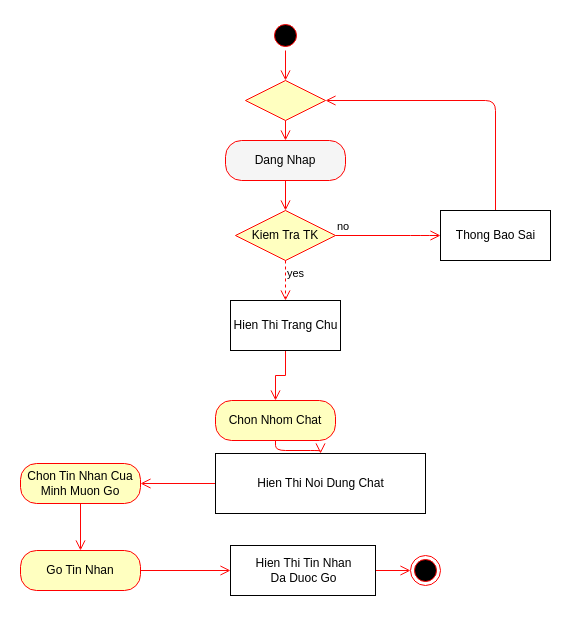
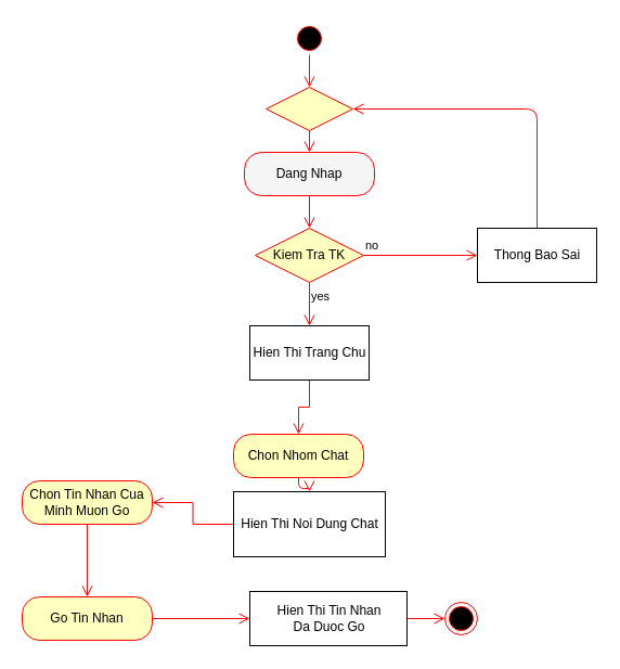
  <mxCell id="0" />
  <mxCell id="1" parent="0" />
  <mxCell id="2" style="edgeStyle=orthogonalEdgeStyle;rounded=1;orthogonalLoop=1;jettySize=auto;html=1;exitX=0.5;exitY=1;exitDx=0;exitDy=0;entryX=0.5;entryY=0;entryDx=0;entryDy=0;endArrow=open;endFill=0;endSize=8;strokeColor=#FF0505;" parent="1" source="3" target="17" edge="1"><mxGeometry relative="1" as="geometry" /></mxCell>
  <mxCell id="3" value="" style="ellipse;html=1;shape=startState;fillColor=#000000;strokeColor=#ff0000;" parent="1" vertex="1"><mxGeometry x="270" y="20" width="30" height="30" as="geometry" /></mxCell>
  <mxCell id="4" value="&lt;div&gt;Dang Nhap&lt;br&gt;&lt;/div&gt;" style="rounded=1;whiteSpace=wrap;html=1;arcSize=40;fontColor=#000000;fillColor=#f5f5f5;strokeColor=#ff0000;" parent="1" vertex="1"><mxGeometry x="225" y="140" width="120" height="40" as="geometry" /></mxCell>
  <mxCell id="5" value="" style="edgeStyle=orthogonalEdgeStyle;html=1;verticalAlign=bottom;endArrow=open;endSize=8;strokeColor=#ff0000;entryX=0.5;entryY=0;entryDx=0;entryDy=0;" parent="1" source="4" target="6" edge="1"><mxGeometry relative="1" as="geometry"><mxPoint x="285" y="200" as="targetPoint" /></mxGeometry></mxCell>
  <mxCell id="6" value="Kiem Tra TK" style="rhombus;whiteSpace=wrap;html=1;fillColor=#ffffc0;strokeColor=#ff0000;" parent="1" vertex="1"><mxGeometry x="235" y="210" width="100" height="50" as="geometry" /></mxCell>
  <mxCell id="7" value="no" style="edgeStyle=orthogonalEdgeStyle;html=1;align=left;verticalAlign=bottom;endArrow=open;endSize=8;strokeColor=#ff0000;entryX=0;entryY=0.5;entryDx=0;entryDy=0;" parent="1" source="6" target="10" edge="1"><mxGeometry x="-1" relative="1" as="geometry"><mxPoint x="430" y="240" as="targetPoint" /><Array as="points"><mxPoint x="420" y="235" /><mxPoint x="420" y="235" /></Array></mxGeometry></mxCell>
- <mxCell id="8" value="yes" style="edgeStyle=orthogonalEdgeStyle;html=1;align=left;verticalAlign=top;endArrow=open;endSize=8;strokeColor=#ff0000;entryX=0.5;entryY=0;entryDx=0;entryDy=0;dashed=1;" parent="1" source="6" target="25" edge="1"><mxGeometry x="-1" relative="1" as="geometry"><mxPoint x="285" y="340" as="targetPoint" /><Array as="points" /></mxGeometry></mxCell>
+ <mxCell id="8" value="yes" style="edgeStyle=orthogonalEdgeStyle;html=1;align=left;verticalAlign=top;endArrow=open;endSize=8;strokeColor=#ff0000;entryX=0.5;entryY=0;entryDx=0;entryDy=0;" parent="1" source="6" target="25" edge="1"><mxGeometry x="-1" relative="1" as="geometry"><mxPoint x="285" y="340" as="targetPoint" /><Array as="points" /></mxGeometry></mxCell>
  <mxCell id="9" style="edgeStyle=orthogonalEdgeStyle;rounded=1;orthogonalLoop=1;jettySize=auto;html=1;exitX=0.5;exitY=0;exitDx=0;exitDy=0;entryX=1;entryY=0.5;entryDx=0;entryDy=0;endArrow=open;endFill=0;endSize=8;strokeColor=#FF0505;" parent="1" source="10" target="17" edge="1"><mxGeometry relative="1" as="geometry" /></mxCell>
  <mxCell id="10" value="Thong Bao Sai" style="html=1;" parent="1" vertex="1"><mxGeometry x="440" y="210" width="110" height="50" as="geometry" /></mxCell>
  <mxCell id="11" value="" style="ellipse;html=1;shape=endState;fillColor=#000000;strokeColor=#ff0000;" parent="1" vertex="1"><mxGeometry x="410" y="555" width="30" height="30" as="geometry" /></mxCell>
  <mxCell id="12" value="Chon Nhom Chat" style="rounded=1;whiteSpace=wrap;html=1;arcSize=40;fontColor=#000000;fillColor=#ffffc0;strokeColor=#ff0000;" parent="1" vertex="1"><mxGeometry x="215" y="400" width="120" height="40" as="geometry" /></mxCell>
  <mxCell id="13" value="" style="edgeStyle=orthogonalEdgeStyle;html=1;verticalAlign=bottom;endArrow=open;endSize=8;strokeColor=#ff0000;entryX=0.5;entryY=0;entryDx=0;entryDy=0;" parent="1" source="12" target="15" edge="1"><mxGeometry relative="1" as="geometry"><mxPoint x="285" y="540" as="targetPoint" /></mxGeometry></mxCell>
  <mxCell id="14" style="edgeStyle=orthogonalEdgeStyle;rounded=0;orthogonalLoop=1;jettySize=auto;html=1;exitX=0;exitY=0.5;exitDx=0;exitDy=0;entryX=1;entryY=0.5;entryDx=0;entryDy=0;endArrow=open;endFill=0;endSize=8;strokeColor=#FF0505;" parent="1" source="15" target="19" edge="1"><mxGeometry relative="1" as="geometry" /></mxCell>
- <mxCell id="15" value="Hien Thi Noi Dung Chat" style="html=1;" parent="1" vertex="1"><mxGeometry x="215" y="453" width="210" height="60" as="geometry" /></mxCell>
+ <mxCell id="15" value="Hien Thi Noi Dung Chat" style="html=1;" parent="1" vertex="1"><mxGeometry x="215" y="453" width="140" height="60" as="geometry" /></mxCell>
  <mxCell id="16" style="edgeStyle=orthogonalEdgeStyle;rounded=1;orthogonalLoop=1;jettySize=auto;html=1;exitX=0.5;exitY=1;exitDx=0;exitDy=0;entryX=0.5;entryY=0;entryDx=0;entryDy=0;endArrow=open;endFill=0;endSize=8;strokeColor=#FF0505;" parent="1" source="17" target="4" edge="1"><mxGeometry relative="1" as="geometry" /></mxCell>
  <mxCell id="17" value="" style="rhombus;whiteSpace=wrap;html=1;fillColor=#ffffc0;strokeColor=#ff0000;" parent="1" vertex="1"><mxGeometry x="245" y="80" width="80" height="40" as="geometry" /></mxCell>
  <mxCell id="18" style="edgeStyle=orthogonalEdgeStyle;rounded=0;orthogonalLoop=1;jettySize=auto;html=1;exitX=0.5;exitY=1;exitDx=0;exitDy=0;entryX=0.5;entryY=0;entryDx=0;entryDy=0;endArrow=open;endFill=0;endSize=8;strokeColor=#FF0505;" parent="1" source="19" target="21" edge="1"><mxGeometry relative="1" as="geometry" /></mxCell>
- <mxCell id="19" value="Chon Tin Nhan Cua Minh Muon Go" style="rounded=1;whiteSpace=wrap;html=1;arcSize=40;fontColor=#000000;fillColor=#ffffc0;strokeColor=#ff0000;" parent="1" vertex="1"><mxGeometry x="20" y="463" width="120" height="40" as="geometry" /></mxCell>
+ <mxCell id="19" value="Chon Tin Nhan Cua Minh Muon Go" style="rounded=1;whiteSpace=wrap;html=1;arcSize=40;fontColor=#000000;fillColor=#ffffc0;strokeColor=#ff0000;" parent="1" vertex="1"><mxGeometry x="20" y="443" width="120" height="40" as="geometry" /></mxCell>
  <mxCell id="20" style="edgeStyle=orthogonalEdgeStyle;rounded=0;orthogonalLoop=1;jettySize=auto;html=1;exitX=1;exitY=0.5;exitDx=0;exitDy=0;endArrow=open;endFill=0;endSize=8;strokeColor=#FF0505;" parent="1" source="21" target="23" edge="1"><mxGeometry relative="1" as="geometry" /></mxCell>
  <mxCell id="21" value="Go Tin Nhan" style="rounded=1;whiteSpace=wrap;html=1;arcSize=40;fontColor=#000000;fillColor=#ffffc0;strokeColor=#ff0000;" parent="1" vertex="1"><mxGeometry x="20" y="550" width="120" height="40" as="geometry" /></mxCell>
  <mxCell id="22" style="edgeStyle=orthogonalEdgeStyle;rounded=0;orthogonalLoop=1;jettySize=auto;html=1;exitX=1;exitY=0.5;exitDx=0;exitDy=0;endArrow=open;endFill=0;endSize=8;strokeColor=#FF0505;" edge="1" parent="1" source="23" target="11"><mxGeometry relative="1" as="geometry" /></mxCell>
  <mxCell id="23" value="&lt;div&gt;Hien Thi Tin Nhan&lt;/div&gt;&lt;div&gt;Da Duoc Go&lt;br&gt;&lt;/div&gt;" style="html=1;" parent="1" vertex="1"><mxGeometry x="230" y="545" width="145" height="50" as="geometry" /></mxCell>
  <mxCell id="24" style="edgeStyle=orthogonalEdgeStyle;rounded=0;orthogonalLoop=1;jettySize=auto;html=1;exitX=0.5;exitY=1;exitDx=0;exitDy=0;entryX=0.5;entryY=0;entryDx=0;entryDy=0;endSize=8;endArrow=open;endFill=0;strokeColor=#FF0505;" edge="1" parent="1" source="25" target="12"><mxGeometry relative="1" as="geometry" /></mxCell>
  <mxCell id="25" value="Hien Thi Trang Chu" style="html=1;" vertex="1" parent="1"><mxGeometry x="230" y="300" width="110" height="50" as="geometry" /></mxCell>
